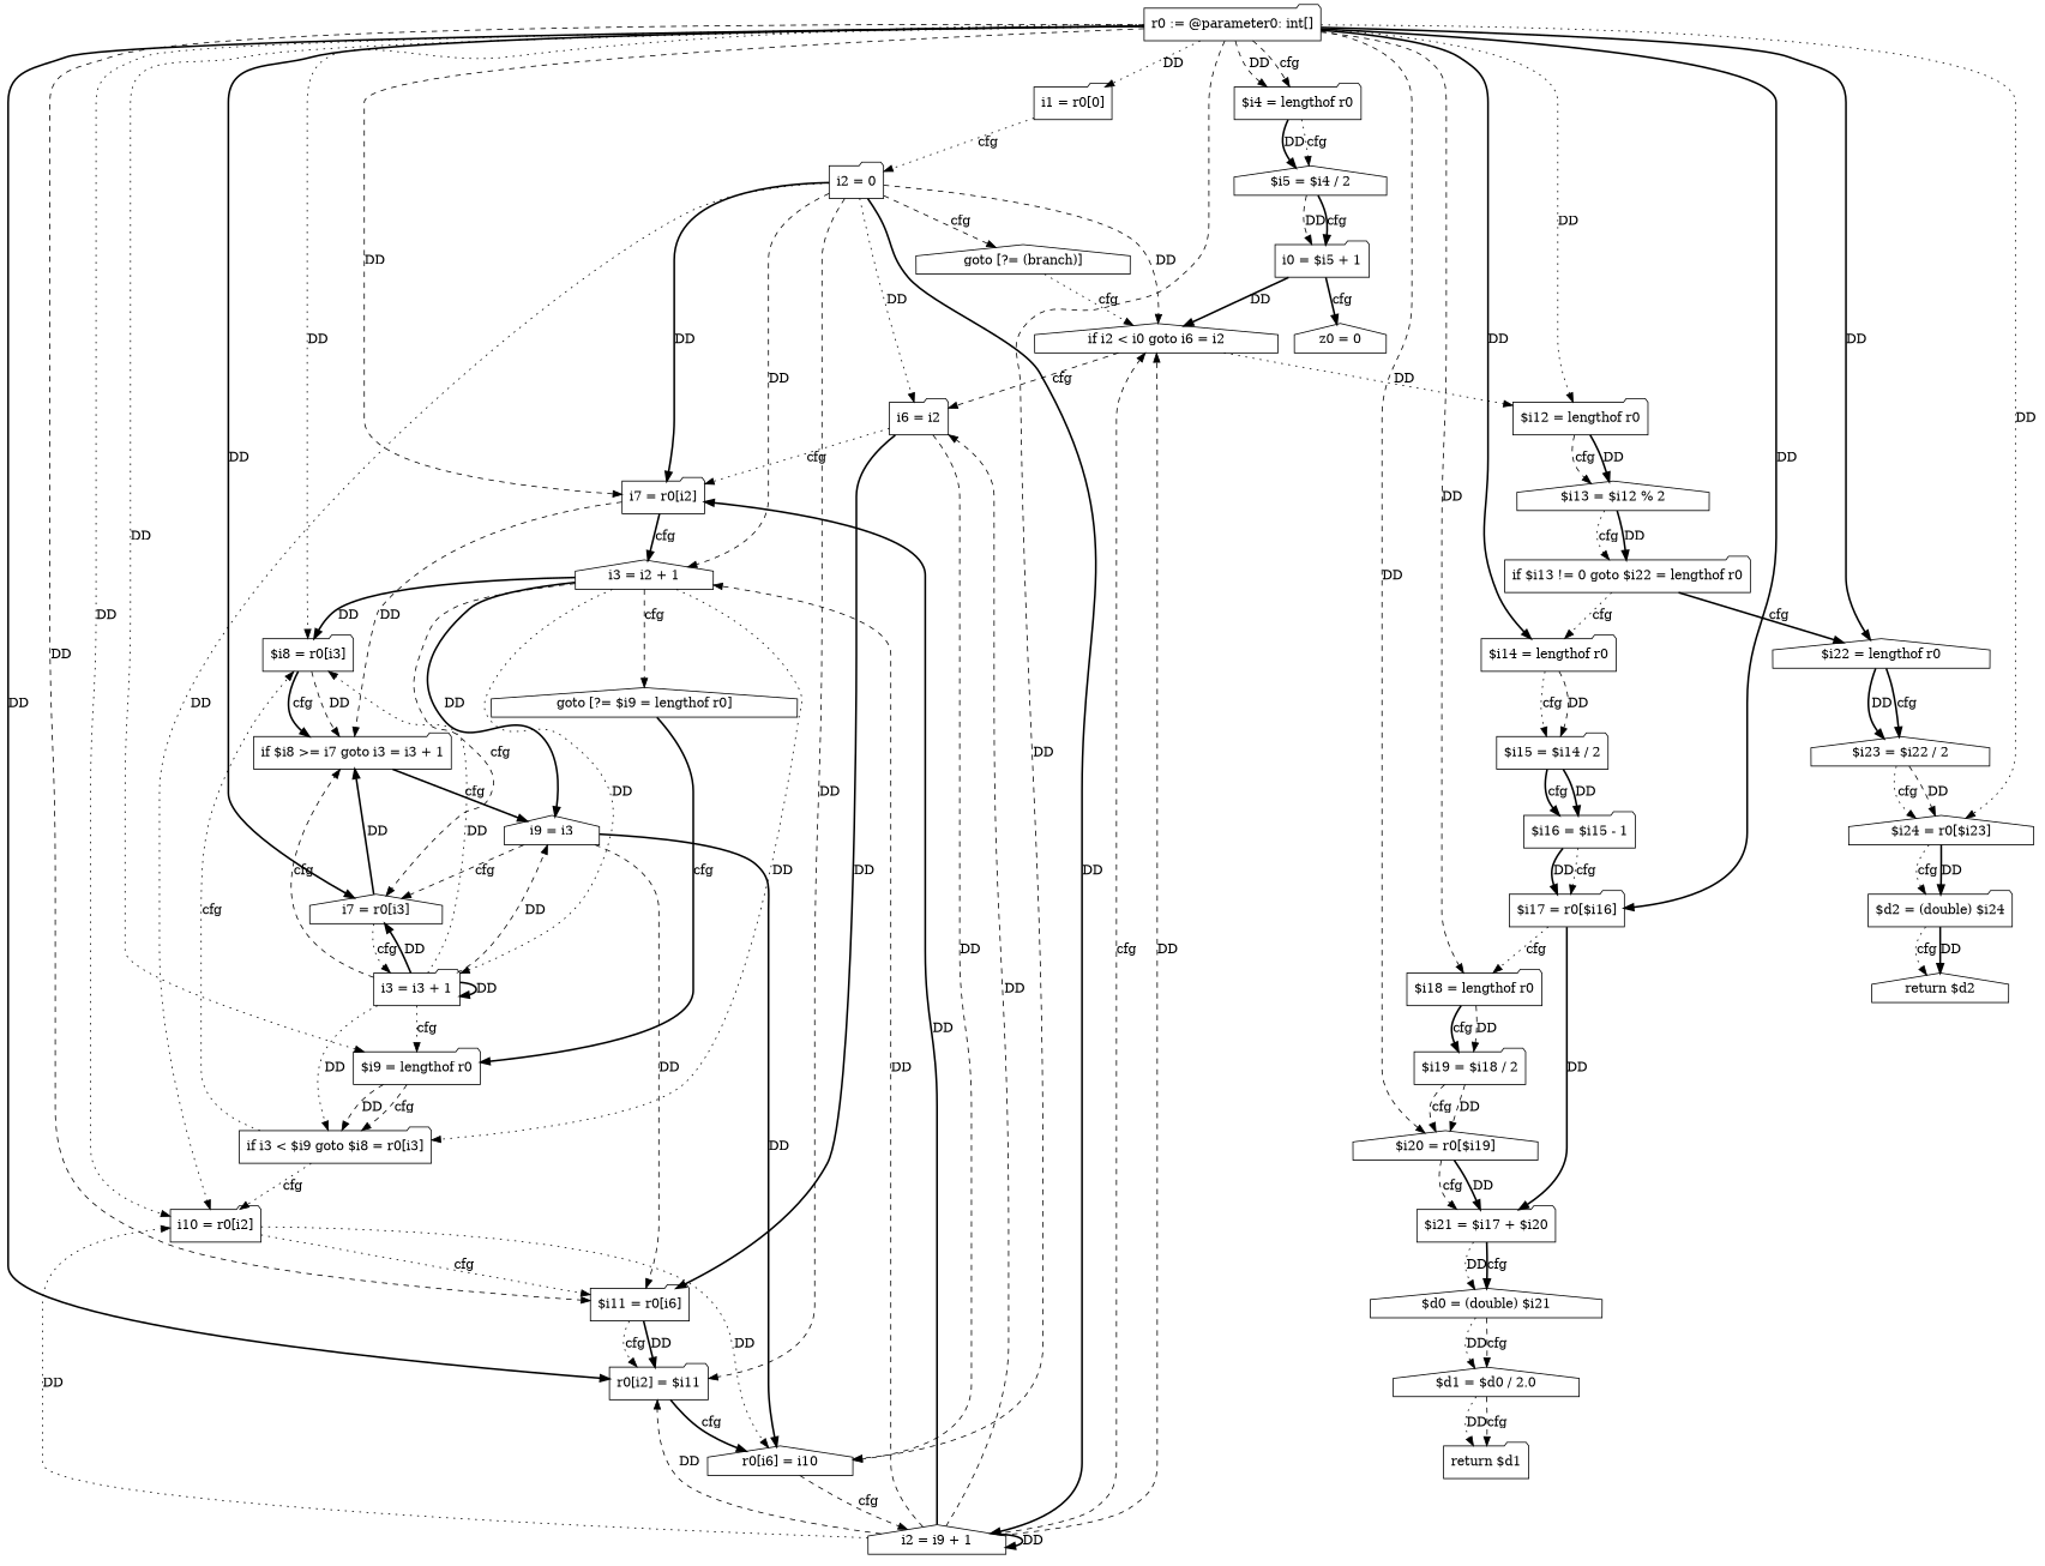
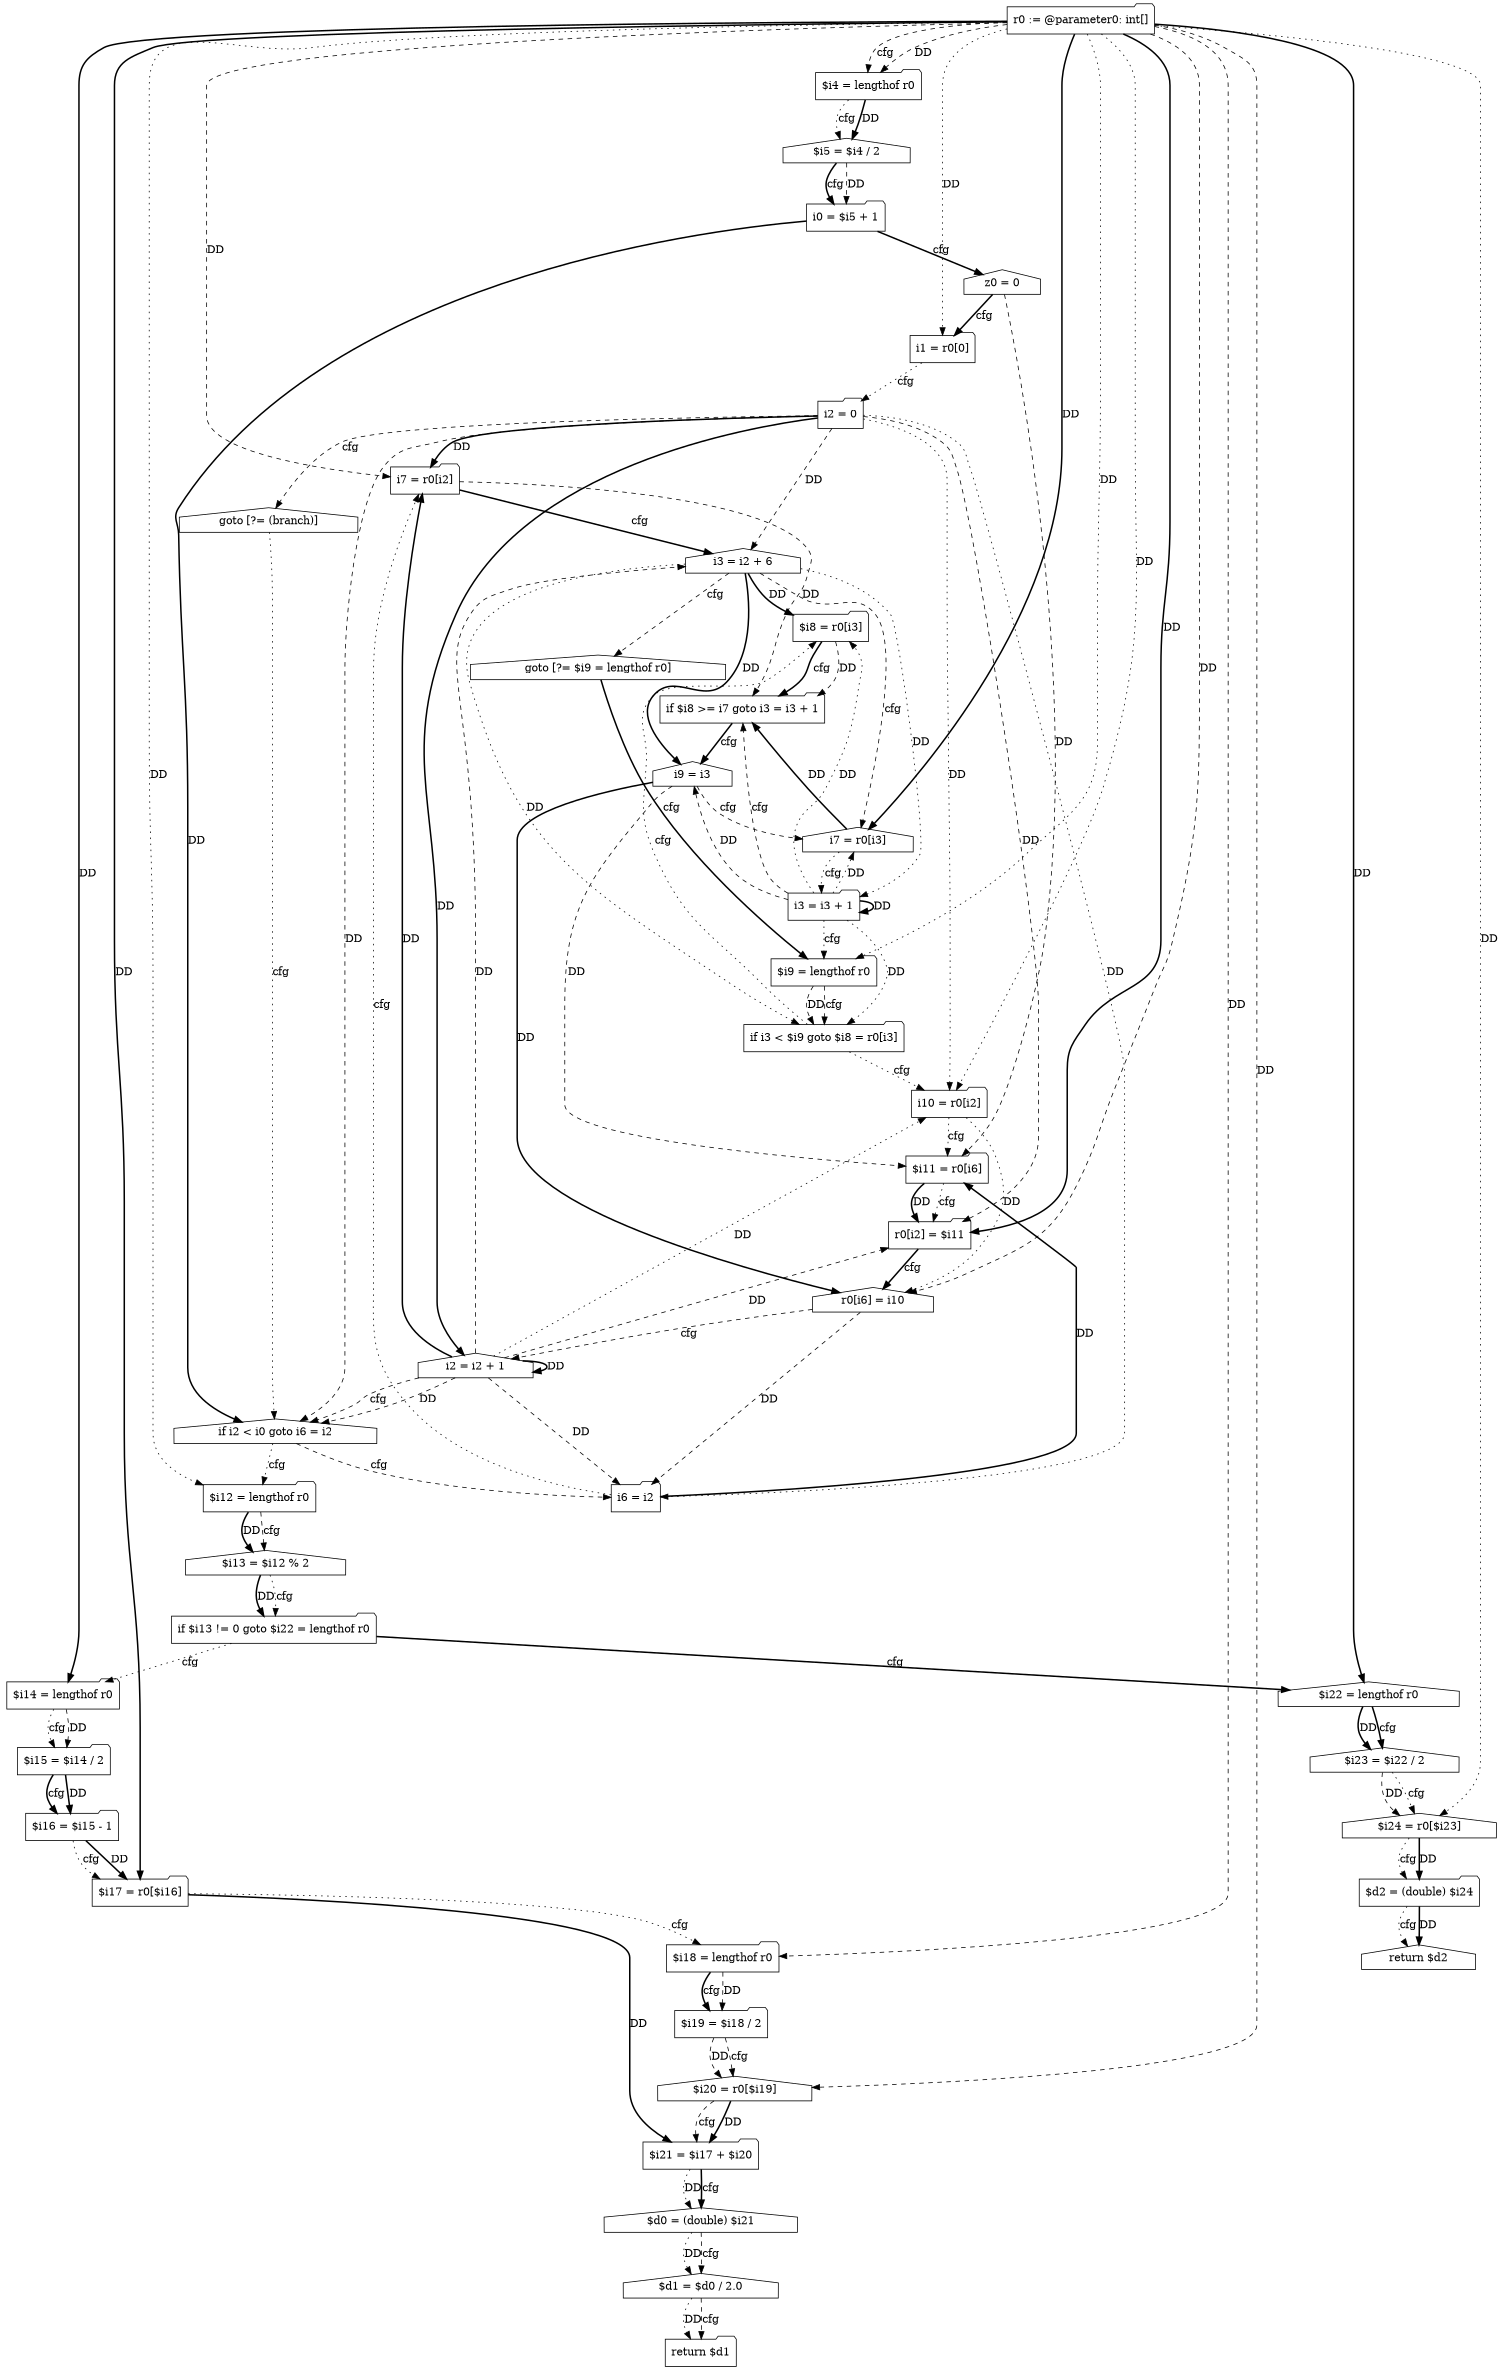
  digraph {
    node [shape=folder]
    edge [style=bold]
    n1 [label="r0 := @parameter0: int[]"]
    n2 [label="$i4 = lengthof r0"]
    n3 [label="i1 = r0[0]"]
    n4 [label="i7 = r0[i2]"]
    n5 [label="$i8 = r0[i3]"]
    n6 [label="i7 = r0[i3]" shape=house]
    n7 [label="$i9 = lengthof r0"]
    n8 [label="i10 = r0[i2]"]
    n9 [label="$i11 = r0[i6]"]
    n10 [label="r0[i2] = $i11"]
    n11 [label="r0[i6] = i10" shape=house]
    n12 [label="$i12 = lengthof r0"]
    n13 [label="$i14 = lengthof r0"]
    n14 [label="$i17 = r0[$i16]"]
    n15 [label="$i18 = lengthof r0"]
    n16 [label="$i20 = r0[$i19]" shape=house]
    n17 [label="$i22 = lengthof r0" shape=house]
    n18 [label="$i24 = r0[$i23]" shape=house]
    n19 [label="$i5 = $i4 / 2" shape=house]
    n20 [label="i2 = 0"]
-   n21 [label="i3 = i2 + 1" shape=house]
+   n21 [label="i3 = i2 + 6" shape=house]
    n22 [label="if $i8 >= i7 goto i3 = i3 + 1"]
    n23 [label="i3 = i3 + 1"]
    n24 [label="if i3 < $i9 goto $i8 = r0[i3]"]
-   n25 [label="i2 = i9 + 1" shape=house]
+   n25 [label="i2 = i2 + 1" shape=house]
    n26 [label="$i13 = $i12 % 2" shape=house]
    n27 [label="$i15 = $i14 / 2"]
    n28 [label="$i21 = $i17 + $i20"]
    n29 [label="$i19 = $i18 / 2"]
    n30 [label="$i23 = $i22 / 2" shape=house]
    n31 [label="$d2 = (double) $i24"]
    n32 [label="i0 = $i5 + 1"]
    n33 [label="z0 = 0" shape=house]
    n34 [label="if i2 < i0 goto i6 = i2" shape=house]
    n35 [label="i6 = i2"]
    n36 [label="goto [?= (branch)]" shape=house]
    n37 [label="goto [?= $i9 = lengthof r0]" shape=house]
    n38 [label="i9 = i3" shape=house]
    n39 [label="if $i13 != 0 goto $i22 = lengthof r0"]
    n40 [label="$i16 = $i15 - 1"]
    n41 [label="$d0 = (double) $i21" shape=house]
    n42 [label="$d1 = $d0 / 2.0" shape=house]
    n43 [label="return $d1"]
    n44 [label="return $d2" shape=house]
    n1 -> n2 [label=DD style=dashed]
    n1 -> n2 [label=cfg style=dashed]
    n1 -> n3 [label=DD style=dotted]
    n1 -> n4 [label=DD style=dashed]
-   n1 -> n5 [label=DD style=dotted]
    n1 -> n6 [label=DD]
    n1 -> n7 [label=DD style=dotted]
    n1 -> n8 [label=DD style=dotted]
-   n1 -> n9 [label=DD style=dashed]
+   n33 -> n9 [label=DD style=dashed]
    n1 -> n10 [label=DD]
    n1 -> n11 [label=DD style=dashed]
    n1 -> n12 [label=DD style=dotted]
    n1 -> n13 [label=DD]
    n1 -> n14 [label=DD]
    n1 -> n15 [label=DD style=dashed]
    n1 -> n16 [label=DD style=dashed]
    n1 -> n17 [label=DD]
    n1 -> n18 [label=DD style=dotted]
    n2 -> n19 [label=DD]
    n2 -> n19 [label=cfg style=dotted]
    n3 -> n20 [label=cfg style=dotted]
    n4 -> n21 [label=cfg]
    n4 -> n22 [label=DD style=dashed]
    n5 -> n22 [label=DD style=dashed]
    n5 -> n22 [label=cfg]
    n6 -> n22 [label=DD]
    n6 -> n23 [label=cfg style=dotted]
    n7 -> n24 [label=DD style=dashed]
    n7 -> n24 [label=cfg style=dashed]
    n8 -> n9 [label=cfg style=dotted]
    n8 -> n11 [label=DD style=dotted]
    n9 -> n10 [label=DD]
    n9 -> n10 [label=cfg style=dotted]
    n10 -> n11 [label=cfg]
    n11 -> n25 [label=cfg style=dashed]
    n12 -> n26 [label=DD]
    n12 -> n26 [label=cfg style=dashed]
    n13 -> n27 [label=DD style=dashed]
    n13 -> n27 [label=cfg style=dotted]
    n14 -> n15 [label=cfg style=dotted]
    n14 -> n28 [label=DD]
    n15 -> n29 [label=DD style=dashed]
    n15 -> n29 [label=cfg]
    n16 -> n28 [label=DD]
    n16 -> n28 [label=cfg style=dashed]
    n17 -> n30 [label=DD]
    n17 -> n30 [label=cfg]
    n18 -> n31 [label=DD]
    n18 -> n31 [label=cfg style=dotted]
    n19 -> n32 [label=DD style=dashed]
    n19 -> n32 [label=cfg]
    n20 -> n4 [label=DD]
    n20 -> n8 [label=DD style=dotted]
    n20 -> n10 [label=DD style=dashed]
    n20 -> n21 [label=DD style=dashed]
    n20 -> n25 [label=DD]
    n20 -> n34 [label=DD style=dashed]
    n20 -> n35 [label=DD style=dotted]
    n20 -> n36 [label=cfg style=dashed]
    n21 -> n5 [label=DD]
    n21 -> n6 [label=cfg style=dashed]
    n21 -> n23 [label=DD style=dotted]
    n21 -> n24 [label=DD style=dotted]
    n21 -> n37 [label=cfg style=dashed]
    n21 -> n38 [label=DD]
    n22 -> n38 [label=cfg]
    n23 -> n5 [label=DD style=dotted]
-   n23 -> n6 [label=DD]
+   n23 -> n6 [label=DD style=dotted]
    n23 -> n7 [label=cfg style=dotted]
    n23 -> n22 [label=cfg style=dashed]
    n23 -> n23 [label=DD]
    n23 -> n24 [label=DD style=dotted]
    n23 -> n38 [label=DD style=dashed]
    n24 -> n5 [label=cfg style=dotted]
    n24 -> n8 [label=cfg style=dotted]
    n25 -> n4 [label=DD]
    n25 -> n8 [label=DD style=dotted]
    n25 -> n10 [label=DD style=dashed]
    n25 -> n21 [label=DD style=dashed]
    n25 -> n25 [label=DD]
    n25 -> n34 [label=DD style=dashed]
    n25 -> n34 [label=cfg style=dashed]
    n25 -> n35 [label=DD style=dashed]
    n26 -> n39 [label=DD]
    n26 -> n39 [label=cfg style=dotted]
    n27 -> n40 [label=DD]
    n27 -> n40 [label=cfg]
    n28 -> n41 [label=DD style=dotted]
    n28 -> n41 [label=cfg]
    n29 -> n16 [label=DD style=dashed]
    n29 -> n16 [label=cfg style=dashed]
    n30 -> n18 [label=DD style=dashed]
    n30 -> n18 [label=cfg style=dotted]
    n31 -> n44 [label=DD]
    n31 -> n44 [label=cfg style=dotted]
    n32 -> n33 [label=cfg]
    n32 -> n34 [label=DD]
-   n34 -> n12 [label=DD style=dotted]
+   n33 -> n3 [label=cfg]
+   n34 -> n12 [label=cfg style=dotted]
    n34 -> n35 [label=cfg style=dashed]
    n35 -> n4 [label=cfg style=dotted]
    n35 -> n9 [label=DD]
-   n35 -> n11 [label=DD style=dashed]
+   n11 -> n35 [label=DD style=dashed]
    n36 -> n34 [label=cfg style=dotted]
    n37 -> n7 [label=cfg]
    n38 -> n6 [label=cfg style=dashed]
    n38 -> n9 [label=DD style=dashed]
    n38 -> n11 [label=DD]
    n39 -> n13 [label=cfg style=dotted]
    n39 -> n17 [label=cfg]
    n40 -> n14 [label=DD]
    n40 -> n14 [label=cfg style=dotted]
    n41 -> n42 [label=DD style=dotted]
    n41 -> n42 [label=cfg style=dashed]
    n42 -> n43 [label=DD style=dotted]
    n42 -> n43 [label=cfg style=dashed]
  }
